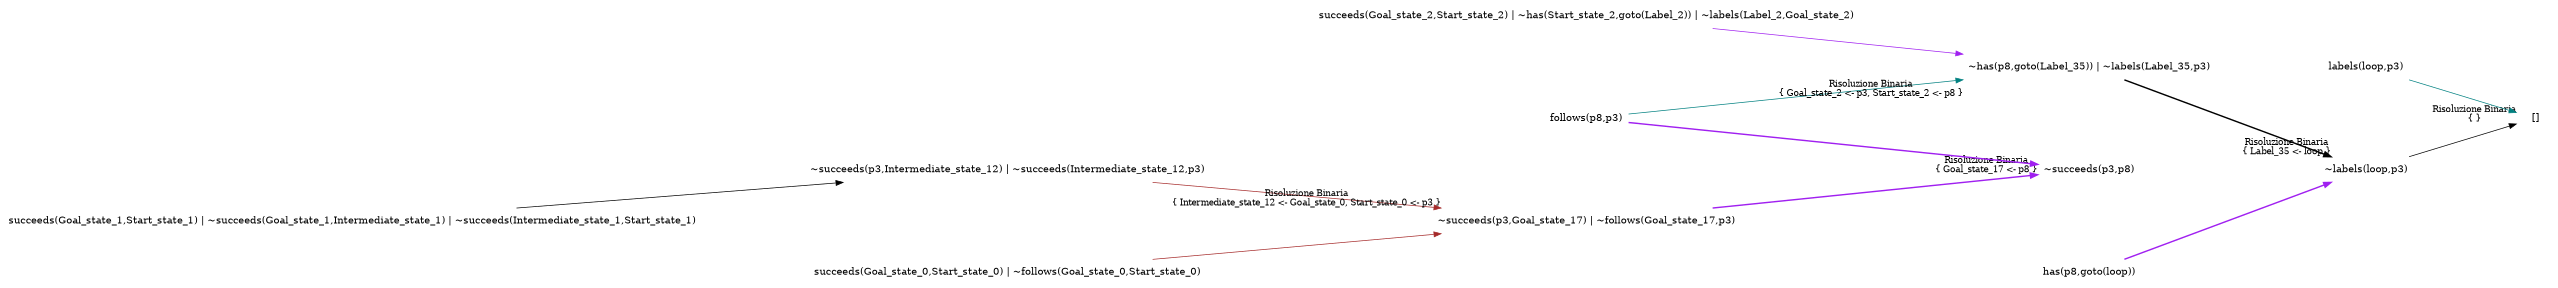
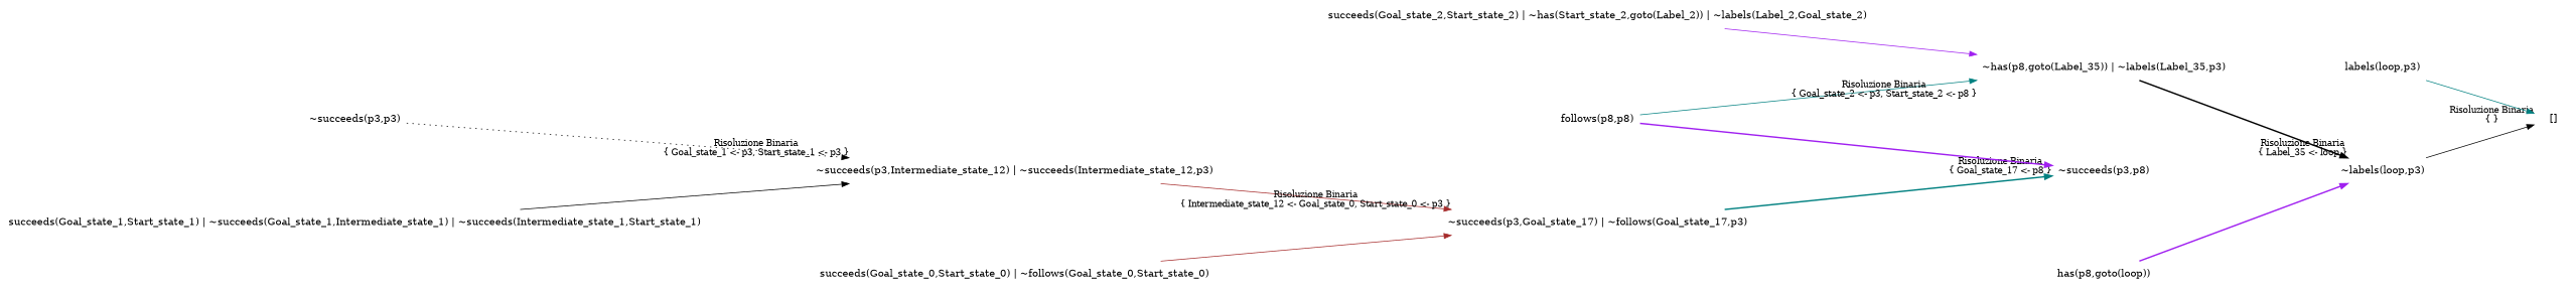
  digraph {
    nodesep=1.5
    rankdir=LR
    ranksep=2
    node [shape=plaintext]
    edge [color=black style=solid]
    "~labels(loop,p3)"
    "[]"
    "~has(p8,goto(Label_35)) | ~labels(Label_35,p3)"
    "~succeeds(p3,Goal_state_17) | ~follows(Goal_state_17,p3)"
    "~succeeds(p3,p8)"
    "~succeeds(p3,Intermediate_state_12) | ~succeeds(Intermediate_state_12,p3)"
+   "~succeeds(p3,p3)"
    "succeeds(Goal_state_1,Start_state_1) | ~succeeds(Goal_state_1,Intermediate_state_1) | ~succeeds(Intermediate_state_1,Start_state_1)"
    "succeeds(Goal_state_0,Start_state_0) | ~follows(Goal_state_0,Start_state_0)"
-   "follows(p8,p3)"
+   "follows(p8,p3)" [label="follows(p8,p8)"]
    "succeeds(Goal_state_2,Start_state_2) | ~has(Start_state_2,goto(Label_2)) | ~labels(Label_2,Goal_state_2)"
    "has(p8,goto(loop))"
    "labels(loop,p3)"
    "~labels(loop,p3)" -> "[]" [headlabel="Risoluzione Binaria\n{ }" labeldistance=6 labelfontcolor=black labelfontsize=12]
    "~has(p8,goto(Label_35)) | ~labels(Label_35,p3)" -> "~labels(loop,p3)" [headlabel="Risoluzione Binaria\n{ Label_35 <- loop }" labeldistance=6 labelfontcolor=black labelfontsize=12 style=bold]
-   "~succeeds(p3,Goal_state_17) | ~follows(Goal_state_17,p3)" -> "~succeeds(p3,p8)" [color=purple headlabel="Risoluzione Binaria\n{ Goal_state_17 <- p8 }" labeldistance=6 labelfontcolor=black labelfontsize=12 style=bold]
+   "~succeeds(p3,Goal_state_17) | ~follows(Goal_state_17,p3)" -> "~succeeds(p3,p8)" [color=teal headlabel="Risoluzione Binaria\n{ Goal_state_17 <- p8 }" labeldistance=6 labelfontcolor=black labelfontsize=12 style=bold]
    "~succeeds(p3,Intermediate_state_12) | ~succeeds(Intermediate_state_12,p3)" -> "~succeeds(p3,Goal_state_17) | ~follows(Goal_state_17,p3)" [color=brown headlabel="Risoluzione Binaria\n{ Intermediate_state_12 <- Goal_state_0, Start_state_0 <- p3 }" labeldistance=6 labelfontcolor=black labelfontsize=12]
+   "~succeeds(p3,p3)" -> "~succeeds(p3,Intermediate_state_12) | ~succeeds(Intermediate_state_12,p3)" [headlabel="Risoluzione Binaria\n{ Goal_state_1 <- p3, Start_state_1 <- p3 }" labeldistance=6 labelfontcolor=black labelfontsize=12 style=dotted]
    "succeeds(Goal_state_1,Start_state_1) | ~succeeds(Goal_state_1,Intermediate_state_1) | ~succeeds(Intermediate_state_1,Start_state_1)" -> "~succeeds(p3,Intermediate_state_12) | ~succeeds(Intermediate_state_12,p3)"
    "succeeds(Goal_state_0,Start_state_0) | ~follows(Goal_state_0,Start_state_0)" -> "~succeeds(p3,Goal_state_17) | ~follows(Goal_state_17,p3)" [color=brown]
    "follows(p8,p3)" -> "~has(p8,goto(Label_35)) | ~labels(Label_35,p3)" [color=teal headlabel="Risoluzione Binaria\n{ Goal_state_2 <- p3, Start_state_2 <- p8 }" labeldistance=6 labelfontcolor=black labelfontsize=12]
    "follows(p8,p3)" -> "~succeeds(p3,p8)" [color=purple style=bold]
    "succeeds(Goal_state_2,Start_state_2) | ~has(Start_state_2,goto(Label_2)) | ~labels(Label_2,Goal_state_2)" -> "~has(p8,goto(Label_35)) | ~labels(Label_35,p3)" [color=purple]
    "has(p8,goto(loop))" -> "~labels(loop,p3)" [color=purple style=bold]
    "labels(loop,p3)" -> "[]" [color=teal]
  }
